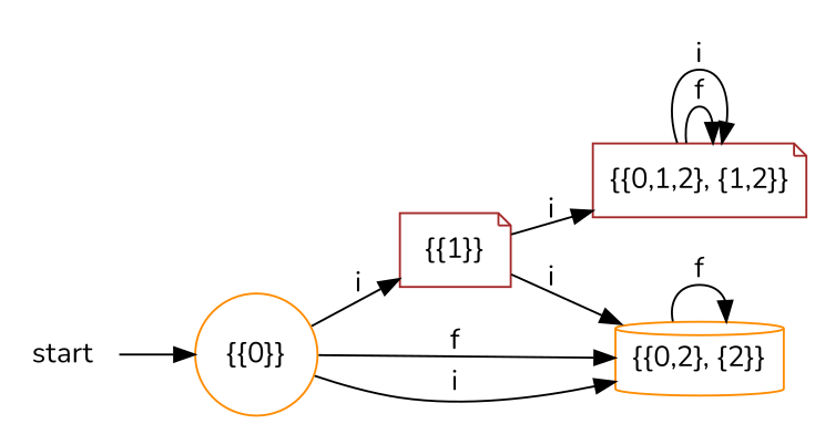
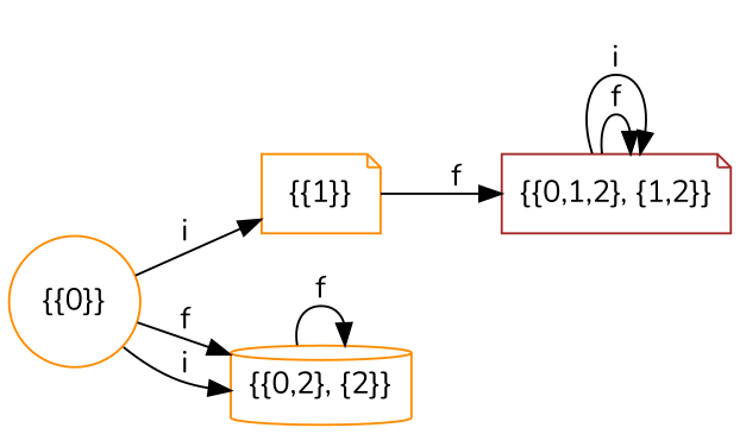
  digraph {
    fontname=Nunito
    rankdir=LR
    node [color=darkorange fontname=Nunito shape=note]
    edge [fontname=Nunito]
-   start [color=brown shape=none]
    "{{0}}" [shape=circle]
-   "{{1}}" [color=brown]
+   "{{1}}"
    "{{0,2}, {2}}" [shape=cylinder]
    "{{0,1,2}, {1,2}}" [color=brown]
-   start -> "{{0}}"
    "{{0}}" -> "{{1}}" [label=i]
    "{{0}}" -> "{{0,2}, {2}}" [label=f]
    "{{0}}" -> "{{0,2}, {2}}" [label=i]
-   "{{1}}" -> "{{0,2}, {2}}" [label=i]
-   "{{1}}" -> "{{0,1,2}, {1,2}}" [label=i]
+   "{{1}}" -> "{{0,1,2}, {1,2}}" [label=f]
    "{{0,2}, {2}}" -> "{{0,2}, {2}}" [label=f]
    "{{0,1,2}, {1,2}}" -> "{{0,1,2}, {1,2}}" [label=f]
    "{{0,1,2}, {1,2}}" -> "{{0,1,2}, {1,2}}" [label=i]
  }
